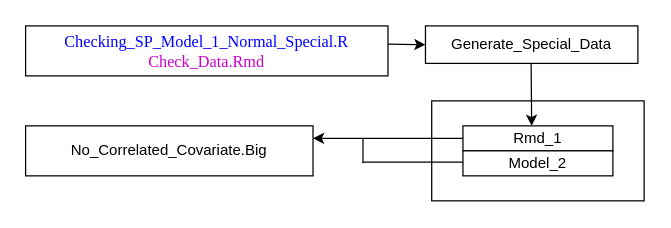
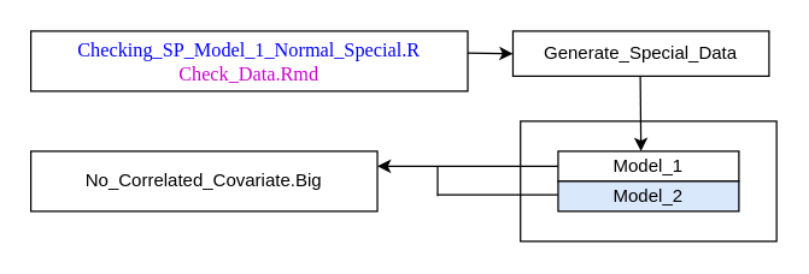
  <mxCell id="0" />
  <mxCell id="1" parent="0" />
  <mxCell id="2" value="Generate_Special_Data" style="rounded=0;whiteSpace=wrap;html=1;" parent="1" vertex="1"><mxGeometry x="340" y="20" width="170" height="30" as="geometry" /></mxCell>
  <mxCell id="3" value="" style="rounded=0;whiteSpace=wrap;html=1;" parent="1" vertex="1"><mxGeometry x="345" y="80" width="170" height="80" as="geometry" /></mxCell>
- <mxCell id="4" value="Rmd_1" style="rounded=0;whiteSpace=wrap;html=1;" parent="1" vertex="1"><mxGeometry x="370" y="100" width="120" height="20" as="geometry" /></mxCell>
- <mxCell id="5" value="Model_2" style="rounded=0;whiteSpace=wrap;html=1;" parent="1" vertex="1"><mxGeometry x="370" y="120" width="120" height="20" as="geometry" /></mxCell>
+ <mxCell id="4" value="Model_1" style="rounded=0;whiteSpace=wrap;html=1;" parent="1" vertex="1"><mxGeometry x="370" y="100" width="120" height="20" as="geometry" /></mxCell>
+ <mxCell id="5" value="Model_2" style="rounded=0;whiteSpace=wrap;html=1;fillColor=#dae8fc;" parent="1" vertex="1"><mxGeometry x="370" y="120" width="120" height="20" as="geometry" /></mxCell>
  <mxCell id="6" value="No_Correlated_Covariate.Big" style="rounded=0;whiteSpace=wrap;html=1;" parent="1" vertex="1"><mxGeometry x="20" y="100" width="230" height="40" as="geometry" /></mxCell>
  <mxCell id="7" value="Checking_SP_Model_1_Normal_Special.R&lt;br&gt;&lt;font color=&quot;#cc00cc&quot;&gt;Check_Data.Rmd&lt;/font&gt;" style="rounded=0;whiteSpace=wrap;html=1;fontFamily=Verdana;fontSize=13;fontColor=#0000FF;" parent="1" vertex="1"><mxGeometry x="20" y="20" width="290" height="40" as="geometry" /></mxCell>
  <mxCell id="8" value="" style="endArrow=classic;html=1;rounded=0;fontFamily=Verdana;fontSize=13;fontColor=#CC00CC;exitX=0.414;exitY=1;exitDx=0;exitDy=0;exitPerimeter=0;" parent="1" edge="1"><mxGeometry width="50" height="50" relative="1" as="geometry"><mxPoint x="310" y="34.5" as="sourcePoint" /><mxPoint x="340" y="35" as="targetPoint" /></mxGeometry></mxCell>
  <mxCell id="9" value="" style="endArrow=classic;html=1;rounded=0;fontFamily=Verdana;fontSize=13;fontColor=#CC00CC;exitX=0.414;exitY=1;exitDx=0;exitDy=0;exitPerimeter=0;" parent="1" edge="1"><mxGeometry width="50" height="50" relative="1" as="geometry"><mxPoint x="424.56" y="50" as="sourcePoint" /><mxPoint x="425" y="100" as="targetPoint" /></mxGeometry></mxCell>
  <mxCell id="10" value="" style="endArrow=none;html=1;rounded=0;fontFamily=Verdana;fontSize=13;fontColor=#CC00CC;" parent="1" edge="1"><mxGeometry width="50" height="50" relative="1" as="geometry"><mxPoint x="290" y="129" as="sourcePoint" /><mxPoint x="370" y="129" as="targetPoint" /></mxGeometry></mxCell>
  <mxCell id="11" value="" style="endArrow=classic;html=1;rounded=0;fontFamily=Verdana;fontSize=13;fontColor=#CC00CC;exitX=0;exitY=0.5;exitDx=0;exitDy=0;" parent="1" source="4" edge="1"><mxGeometry width="50" height="50" relative="1" as="geometry"><mxPoint x="200" y="160" as="sourcePoint" /><mxPoint x="250" y="110" as="targetPoint" /></mxGeometry></mxCell>
  <mxCell id="12" value="" style="endArrow=none;html=1;rounded=0;fontFamily=Verdana;fontSize=13;fontColor=#CC00CC;" parent="1" edge="1"><mxGeometry width="50" height="50" relative="1" as="geometry"><mxPoint x="290" y="130" as="sourcePoint" /><mxPoint x="290" y="110" as="targetPoint" /></mxGeometry></mxCell>
